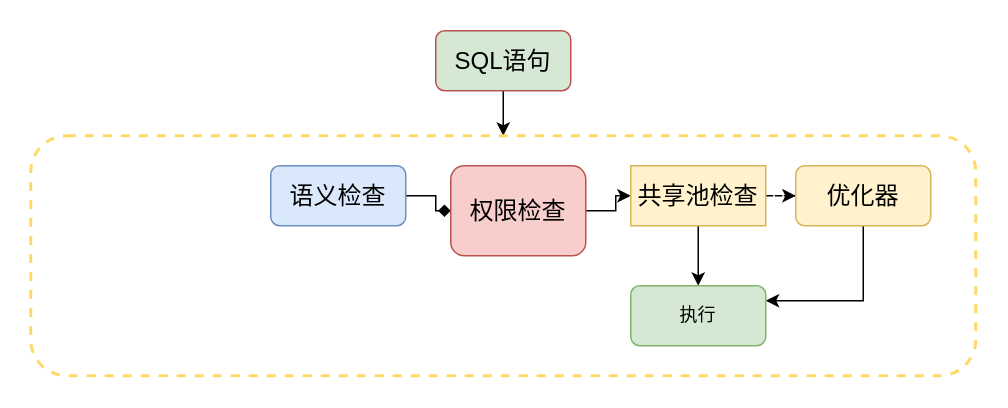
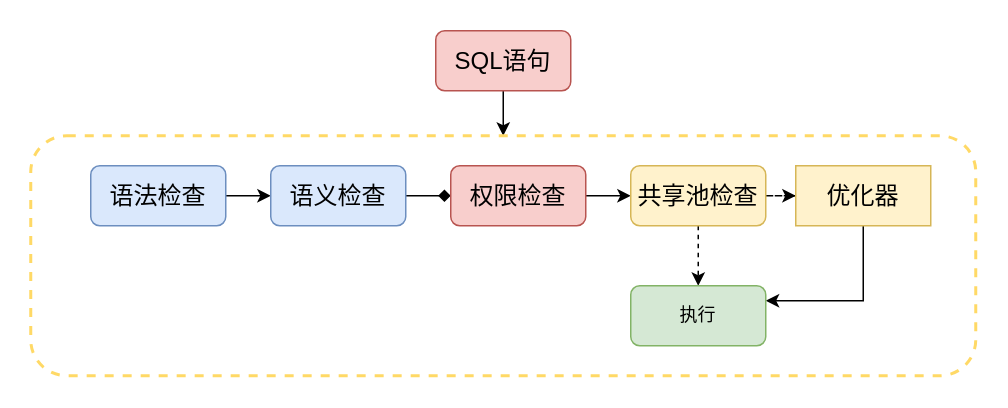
  <mxCell id="0" />
  <mxCell id="1" parent="0" />
  <mxCell id="2" value="" style="edgeStyle=orthogonalEdgeStyle;rounded=0;orthogonalLoop=1;jettySize=auto;html=1;" edge="1" parent="1" source="3" target="16"><mxGeometry relative="1" as="geometry" /></mxCell>
- <mxCell id="3" value="&lt;font style=&quot;font-size: 16px&quot;&gt;SQL语句&lt;/font&gt;" style="rounded=1;whiteSpace=wrap;html=1;fillColor=#d5e8d4;strokeColor=#b85450;" vertex="1" parent="1"><mxGeometry x="290" y="20" width="90" height="40" as="geometry" /></mxCell>
+ <mxCell id="3" value="&lt;font style=&quot;font-size: 16px&quot;&gt;SQL语句&lt;/font&gt;" style="rounded=1;whiteSpace=wrap;html=1;fillColor=#f8cecc;strokeColor=#b85450;" vertex="1" parent="1"><mxGeometry x="290" y="20" width="90" height="40" as="geometry" /></mxCell>
+ <mxCell id="4" value="" style="edgeStyle=orthogonalEdgeStyle;rounded=0;orthogonalLoop=1;jettySize=auto;html=1;" edge="1" parent="1" source="5" target="7"><mxGeometry relative="1" as="geometry" /></mxCell>
+ <mxCell id="5" value="&lt;font style=&quot;font-size: 16px&quot;&gt;语法检查&lt;/font&gt;" style="rounded=1;whiteSpace=wrap;html=1;fillColor=#dae8fc;strokeColor=#6c8ebf;" vertex="1" parent="1"><mxGeometry x="60" y="110" width="90" height="40" as="geometry" /></mxCell>
  <mxCell id="6" value="" style="edgeStyle=orthogonalEdgeStyle;rounded=0;orthogonalLoop=1;jettySize=auto;html=1;endArrow=diamond;" edge="1" parent="1" source="7" target="9"><mxGeometry relative="1" as="geometry" /></mxCell>
  <mxCell id="7" value="&lt;font style=&quot;font-size: 16px&quot;&gt;语义检查&lt;/font&gt;" style="rounded=1;whiteSpace=wrap;html=1;fillColor=#dae8fc;strokeColor=#6c8ebf;" vertex="1" parent="1"><mxGeometry x="180" y="110" width="90" height="40" as="geometry" /></mxCell>
  <mxCell id="8" value="" style="edgeStyle=orthogonalEdgeStyle;rounded=0;orthogonalLoop=1;jettySize=auto;html=1;" edge="1" parent="1" source="9" target="12"><mxGeometry relative="1" as="geometry" /></mxCell>
- <mxCell id="9" value="&lt;font style=&quot;font-size: 16px&quot;&gt;权限检查&lt;/font&gt;" style="rounded=1;whiteSpace=wrap;html=1;fillColor=#f8cecc;strokeColor=#b85450;" vertex="1" parent="1"><mxGeometry x="300" y="110" width="90" height="60" as="geometry" /></mxCell>
+ <mxCell id="9" value="&lt;font style=&quot;font-size: 16px&quot;&gt;权限检查&lt;/font&gt;" style="rounded=1;whiteSpace=wrap;html=1;fillColor=#f8cecc;strokeColor=#b85450;" vertex="1" parent="1"><mxGeometry x="300" y="110" width="90" height="40" as="geometry" /></mxCell>
  <mxCell id="10" value="" style="edgeStyle=orthogonalEdgeStyle;rounded=0;orthogonalLoop=1;jettySize=auto;html=1;dashed=1;" edge="1" parent="1" source="12" target="14"><mxGeometry relative="1" as="geometry" /></mxCell>
- <mxCell id="11" value="" style="edgeStyle=orthogonalEdgeStyle;rounded=0;orthogonalLoop=1;jettySize=auto;html=1;" edge="1" parent="1" source="12" target="15"><mxGeometry relative="1" as="geometry" /></mxCell>
- <mxCell id="12" value="&lt;font style=&quot;font-size: 16px&quot;&gt;共享池检查&lt;/font&gt;" style="whiteSpace=wrap;html=1;fillColor=#fff2cc;strokeColor=#d6b656;rounded=0;" vertex="1" parent="1"><mxGeometry x="420" y="110" width="90" height="40" as="geometry" /></mxCell>
+ <mxCell id="11" value="" style="edgeStyle=orthogonalEdgeStyle;rounded=0;orthogonalLoop=1;jettySize=auto;html=1;dashed=1;" edge="1" parent="1" source="12" target="15"><mxGeometry relative="1" as="geometry" /></mxCell>
+ <mxCell id="12" value="&lt;font style=&quot;font-size: 16px&quot;&gt;共享池检查&lt;/font&gt;" style="rounded=1;whiteSpace=wrap;html=1;fillColor=#fff2cc;strokeColor=#d6b656;" vertex="1" parent="1"><mxGeometry x="420" y="110" width="90" height="40" as="geometry" /></mxCell>
  <mxCell id="13" value="" style="edgeStyle=orthogonalEdgeStyle;rounded=0;orthogonalLoop=1;jettySize=auto;html=1;entryX=1;entryY=0.25;entryDx=0;entryDy=0;" edge="1" parent="1" source="14" target="15"><mxGeometry relative="1" as="geometry"><mxPoint x="575" y="230" as="targetPoint" /><Array as="points"><mxPoint x="575" y="200" /></Array></mxGeometry></mxCell>
- <mxCell id="14" value="&lt;font style=&quot;font-size: 16px&quot;&gt;优化器&lt;/font&gt;" style="rounded=1;whiteSpace=wrap;html=1;fillColor=#fff2cc;strokeColor=#d6b656;" vertex="1" parent="1"><mxGeometry x="530" y="110" width="90" height="40" as="geometry" /></mxCell>
+ <mxCell id="14" value="&lt;font style=&quot;font-size: 16px&quot;&gt;优化器&lt;/font&gt;" style="whiteSpace=wrap;html=1;fillColor=#fff2cc;strokeColor=#d6b656;rounded=0;" vertex="1" parent="1"><mxGeometry x="530" y="110" width="90" height="40" as="geometry" /></mxCell>
  <mxCell id="15" value="执行" style="rounded=1;whiteSpace=wrap;html=1;fillColor=#d5e8d4;strokeColor=#82b366;" vertex="1" parent="1"><mxGeometry x="420" y="190" width="90" height="40" as="geometry" /></mxCell>
  <mxCell id="16" value="" style="shape=ext;rounded=1;html=1;whiteSpace=wrap;dashed=1;fillColor=none;strokeColor=#FFD966;strokeWidth=2;" vertex="1" parent="1"><mxGeometry x="20" y="90" width="630" height="160" as="geometry" /></mxCell>
